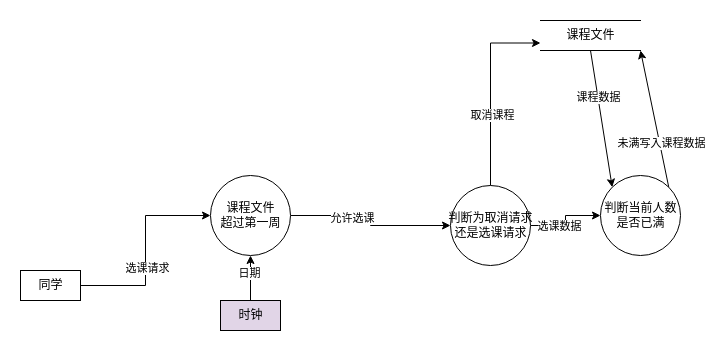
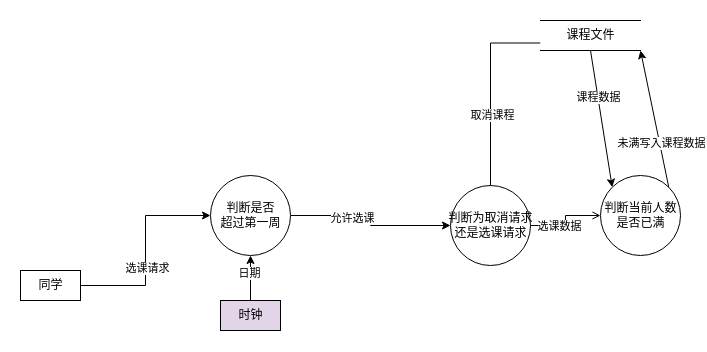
  <mxCell id="0" />
  <mxCell id="1" parent="0" />
  <mxCell id="2" style="edgeStyle=orthogonalEdgeStyle;rounded=0;orthogonalLoop=1;jettySize=auto;html=1;exitX=1;exitY=0.5;exitDx=0;exitDy=0;entryX=0;entryY=0.5;entryDx=0;entryDy=0;" edge="1" parent="1" source="4" target="7"><mxGeometry relative="1" as="geometry" /></mxCell>
  <mxCell id="3" value="选课请求" style="edgeLabel;html=1;align=center;verticalAlign=middle;resizable=0;points=[];" vertex="1" connectable="0" parent="2"><mxGeometry x="-0.172" y="-1" relative="1" as="geometry"><mxPoint as="offset" /></mxGeometry></mxCell>
  <mxCell id="4" value="同学" style="html=1;dashed=0;whitespace=wrap;" vertex="1" parent="1"><mxGeometry x="20" y="270" width="60" height="30" as="geometry" /></mxCell>
  <mxCell id="5" style="edgeStyle=orthogonalEdgeStyle;rounded=0;orthogonalLoop=1;jettySize=auto;html=1;exitX=1;exitY=0.5;exitDx=0;exitDy=0;entryX=0;entryY=0.5;entryDx=0;entryDy=0;" edge="1" parent="1" source="7" target="15"><mxGeometry relative="1" as="geometry"><mxPoint x="420" y="215" as="targetPoint" /></mxGeometry></mxCell>
  <mxCell id="6" value="允许选课" style="edgeLabel;html=1;align=center;verticalAlign=middle;resizable=0;points=[];" vertex="1" connectable="0" parent="5"><mxGeometry x="-0.28" y="-2" relative="1" as="geometry"><mxPoint as="offset" /></mxGeometry></mxCell>
- <mxCell id="7" value="课程文件&lt;br&gt;超过第一周" style="shape=ellipse;html=1;dashed=0;whitespace=wrap;aspect=fixed;perimeter=ellipsePerimeter;" vertex="1" parent="1"><mxGeometry x="210" y="175" width="80" height="80" as="geometry" /></mxCell>
+ <mxCell id="7" value="判断是否&lt;br&gt;超过第一周" style="shape=ellipse;html=1;dashed=0;whitespace=wrap;aspect=fixed;perimeter=ellipsePerimeter;" vertex="1" parent="1"><mxGeometry x="210" y="175" width="80" height="80" as="geometry" /></mxCell>
  <mxCell id="8" style="edgeStyle=orthogonalEdgeStyle;rounded=0;orthogonalLoop=1;jettySize=auto;html=1;exitX=0.5;exitY=0;exitDx=0;exitDy=0;" edge="1" parent="1" source="10" target="7"><mxGeometry relative="1" as="geometry" /></mxCell>
  <mxCell id="9" value="日期" style="edgeLabel;html=1;align=center;verticalAlign=middle;resizable=0;points=[];" vertex="1" connectable="0" parent="8"><mxGeometry x="0.258" y="2" relative="1" as="geometry"><mxPoint as="offset" /></mxGeometry></mxCell>
  <mxCell id="10" value="时钟" style="html=1;dashed=0;whitespace=wrap;fillColor=#e1d5e7;" vertex="1" parent="1"><mxGeometry x="220" y="300" width="60" height="30" as="geometry" /></mxCell>
- <mxCell id="11" style="edgeStyle=orthogonalEdgeStyle;rounded=0;orthogonalLoop=1;jettySize=auto;html=1;exitX=0.5;exitY=0;exitDx=0;exitDy=0;entryX=0;entryY=0.75;entryDx=0;entryDy=0;" edge="1" parent="1" source="15" target="18"><mxGeometry relative="1" as="geometry"><mxPoint x="470" y="90" as="targetPoint" /></mxGeometry></mxCell>
+ <mxCell id="11" style="edgeStyle=orthogonalEdgeStyle;rounded=0;orthogonalLoop=1;jettySize=auto;html=1;exitX=0.5;exitY=0;exitDx=0;exitDy=0;entryX=0;entryY=0.75;entryDx=0;entryDy=0;endArrow=none;" edge="1" parent="1" source="15" target="18"><mxGeometry relative="1" as="geometry"><mxPoint x="470" y="90" as="targetPoint" /></mxGeometry></mxCell>
  <mxCell id="12" value="取消课程" style="edgeLabel;html=1;align=center;verticalAlign=middle;resizable=0;points=[];" vertex="1" connectable="0" parent="11"><mxGeometry x="-0.261" y="-1" relative="1" as="geometry"><mxPoint as="offset" /></mxGeometry></mxCell>
- <mxCell id="13" style="edgeStyle=orthogonalEdgeStyle;rounded=0;orthogonalLoop=1;jettySize=auto;html=1;exitX=1;exitY=0.5;exitDx=0;exitDy=0;entryX=0;entryY=0.5;entryDx=0;entryDy=0;" edge="1" parent="1" source="15" target="21"><mxGeometry relative="1" as="geometry" /></mxCell>
+ <mxCell id="13" style="edgeStyle=orthogonalEdgeStyle;rounded=0;orthogonalLoop=1;jettySize=auto;html=1;exitX=1;exitY=0.5;exitDx=0;exitDy=0;entryX=0;entryY=0.5;entryDx=0;entryDy=0;endArrow=open;" edge="1" parent="1" source="15" target="21"><mxGeometry relative="1" as="geometry" /></mxCell>
  <mxCell id="14" value="选课数据" style="edgeLabel;html=1;align=center;verticalAlign=middle;resizable=0;points=[];" vertex="1" connectable="0" parent="13"><mxGeometry x="-0.311" relative="1" as="geometry"><mxPoint as="offset" /></mxGeometry></mxCell>
  <mxCell id="15" value="判断为取消请求&lt;br&gt;还是选课请求" style="shape=ellipse;html=1;dashed=0;whitespace=wrap;aspect=fixed;perimeter=ellipsePerimeter;" vertex="1" parent="1"><mxGeometry x="450" y="185" width="80" height="80" as="geometry" /></mxCell>
  <mxCell id="16" style="rounded=0;orthogonalLoop=1;jettySize=auto;html=1;exitX=0.5;exitY=1;exitDx=0;exitDy=0;entryX=0;entryY=0;entryDx=0;entryDy=0;" edge="1" parent="1" source="18" target="21"><mxGeometry relative="1" as="geometry" /></mxCell>
  <mxCell id="17" value="课程数据" style="edgeLabel;html=1;align=center;verticalAlign=middle;resizable=0;points=[];" vertex="1" connectable="0" parent="16"><mxGeometry x="-0.323" relative="1" as="geometry"><mxPoint as="offset" /></mxGeometry></mxCell>
  <mxCell id="18" value="课程文件" style="html=1;dashed=0;whitespace=wrap;shape=partialRectangle;right=0;left=0;" vertex="1" parent="1"><mxGeometry x="540" y="20" width="100" height="30" as="geometry" /></mxCell>
  <mxCell id="19" style="edgeStyle=none;rounded=0;orthogonalLoop=1;jettySize=auto;html=1;exitX=1;exitY=0;exitDx=0;exitDy=0;entryX=1;entryY=1;entryDx=0;entryDy=0;" edge="1" parent="1" source="21" target="18"><mxGeometry relative="1" as="geometry" /></mxCell>
  <mxCell id="20" value="未满写入课程数据" style="edgeLabel;html=1;align=center;verticalAlign=middle;resizable=0;points=[];" vertex="1" connectable="0" parent="19"><mxGeometry x="-0.354" y="-1" relative="1" as="geometry"><mxPoint as="offset" /></mxGeometry></mxCell>
  <mxCell id="21" value="判断当前人数&lt;br&gt;是否已满" style="shape=ellipse;html=1;dashed=0;whitespace=wrap;aspect=fixed;perimeter=ellipsePerimeter;" vertex="1" parent="1"><mxGeometry x="600" y="175" width="80" height="80" as="geometry" /></mxCell>
